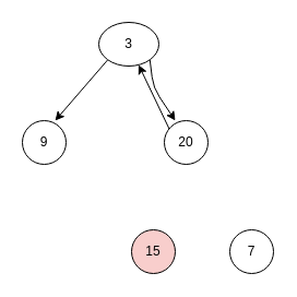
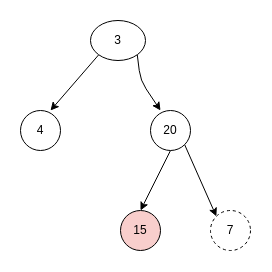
  <mxCell id="0" />
  <mxCell id="1" parent="0" />
  <mxCell id="2" style="edgeStyle=none;html=1;exitX=0;exitY=1;exitDx=0;exitDy=0;" parent="1" source="3" edge="1"><mxGeometry relative="1" as="geometry"><mxPoint x="50" y="110" as="targetPoint" /></mxGeometry></mxCell>
  <mxCell id="3" value="3" style="ellipse;whiteSpace=wrap;html=1;aspect=fixed;" parent="1" vertex="1"><mxGeometry x="90" y="20" width="55" height="40" as="geometry" /></mxCell>
  <mxCell id="4" style="edgeStyle=none;html=1;exitX=1;exitY=1;exitDx=0;exitDy=0;" parent="1" source="3" edge="1"><mxGeometry relative="1" as="geometry"><mxPoint x="160" y="110" as="targetPoint" /><mxPoint x="105.858" y="64.142" as="sourcePoint" /><Array as="points"><mxPoint x="140" y="80" /></Array></mxGeometry></mxCell>
- <mxCell id="5" value="9" style="ellipse;whiteSpace=wrap;html=1;aspect=fixed;" parent="1" vertex="1"><mxGeometry x="20" y="110" width="40" height="40" as="geometry" /></mxCell>
- <mxCell id="7" style="edgeStyle=none;html=1;exitX=0.5;exitY=1;exitDx=0;exitDy=0;" parent="1" source="8" target="3" edge="1"><mxGeometry relative="1" as="geometry" /></mxCell>
+ <mxCell id="5" value="4" style="ellipse;whiteSpace=wrap;html=1;aspect=fixed;" parent="1" vertex="1"><mxGeometry x="20" y="110" width="40" height="40" as="geometry" /></mxCell>
+ <mxCell id="6" style="edgeStyle=none;html=1;exitX=1;exitY=1;exitDx=0;exitDy=0;entryX=0;entryY=0;entryDx=0;entryDy=0;" parent="1" source="8" target="10" edge="1"><mxGeometry relative="1" as="geometry" /></mxCell>
+ <mxCell id="7" style="edgeStyle=none;html=1;exitX=0.5;exitY=1;exitDx=0;exitDy=0;entryX=0.5;entryY=0;entryDx=0;entryDy=0;" parent="1" source="8" target="9" edge="1"><mxGeometry relative="1" as="geometry" /></mxCell>
  <mxCell id="8" value="20" style="ellipse;whiteSpace=wrap;html=1;aspect=fixed;" parent="1" vertex="1"><mxGeometry x="150" y="110" width="40" height="40" as="geometry" /></mxCell>
  <mxCell id="9" value="15" style="ellipse;whiteSpace=wrap;html=1;aspect=fixed;fillColor=#f8cecc;" parent="1" vertex="1"><mxGeometry x="120" y="210" width="40" height="40" as="geometry" /></mxCell>
- <mxCell id="10" value="7" style="ellipse;whiteSpace=wrap;html=1;aspect=fixed;" parent="1" vertex="1"><mxGeometry x="210" y="210" width="40" height="40" as="geometry" /></mxCell>
+ <mxCell id="10" value="7" style="ellipse;whiteSpace=wrap;html=1;aspect=fixed;dashed=1;" parent="1" vertex="1"><mxGeometry x="210" y="210" width="40" height="40" as="geometry" /></mxCell>
